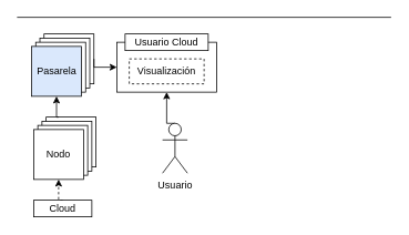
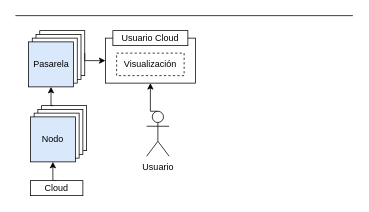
  <mxCell id="0" />
  <mxCell id="1" parent="0" />
- <mxCell id="2" style="edgeStyle=orthogonalEdgeStyle;rounded=0;orthogonalLoop=1;jettySize=auto;html=1;exitX=0.5;exitY=0;exitDx=0;exitDy=0;entryX=0.5;entryY=1;entryDx=0;entryDy=0;dashed=1;" edge="1" parent="1" source="3" target="8"><mxGeometry relative="1" as="geometry" /></mxCell>
+ <mxCell id="2" style="edgeStyle=orthogonalEdgeStyle;rounded=0;orthogonalLoop=1;jettySize=auto;html=1;exitX=0.5;exitY=0;exitDx=0;exitDy=0;entryX=0.5;entryY=1;entryDx=0;entryDy=0;" edge="1" parent="1" source="3" target="8"><mxGeometry relative="1" as="geometry" /></mxCell>
  <mxCell id="3" value="Cloud" style="rounded=0;whiteSpace=wrap;html=1;" vertex="1" parent="1"><mxGeometry x="40" y="240" width="70" height="20" as="geometry" /></mxCell>
  <mxCell id="4" value="" style="group" vertex="1" connectable="0" parent="1"><mxGeometry x="40" y="140" width="75" height="75" as="geometry" /></mxCell>
  <mxCell id="5" value="" style="whiteSpace=wrap;html=1;aspect=fixed;" vertex="1" parent="4"><mxGeometry x="15" width="60" height="60" as="geometry" /></mxCell>
  <mxCell id="6" value="" style="whiteSpace=wrap;html=1;aspect=fixed;" vertex="1" parent="4"><mxGeometry x="10" y="5" width="60" height="60" as="geometry" /></mxCell>
  <mxCell id="7" value="" style="whiteSpace=wrap;html=1;aspect=fixed;" vertex="1" parent="4"><mxGeometry x="5" y="10" width="60" height="60" as="geometry" /></mxCell>
- <mxCell id="8" value="Nodo" style="whiteSpace=wrap;html=1;aspect=fixed;" vertex="1" parent="4"><mxGeometry y="15" width="60" height="60" as="geometry" /></mxCell>
+ <mxCell id="8" value="Nodo" style="whiteSpace=wrap;html=1;aspect=fixed;fillColor=#dae8fc;" vertex="1" parent="4"><mxGeometry y="15" width="60" height="60" as="geometry" /></mxCell>
  <mxCell id="9" value="" style="group" vertex="1" connectable="0" parent="1"><mxGeometry x="37.5" y="40" width="75" height="75" as="geometry" /></mxCell>
  <mxCell id="10" value="" style="whiteSpace=wrap;html=1;aspect=fixed;" vertex="1" parent="9"><mxGeometry x="15" width="60" height="60" as="geometry" /></mxCell>
  <mxCell id="11" value="" style="whiteSpace=wrap;html=1;aspect=fixed;" vertex="1" parent="9"><mxGeometry x="10" y="5" width="60" height="60" as="geometry" /></mxCell>
  <mxCell id="12" value="" style="whiteSpace=wrap;html=1;aspect=fixed;" vertex="1" parent="9"><mxGeometry x="5" y="10" width="60" height="60" as="geometry" /></mxCell>
  <mxCell id="13" value="Pasarela" style="whiteSpace=wrap;html=1;aspect=fixed;fillColor=#dae8fc;" vertex="1" parent="9"><mxGeometry y="15" width="60" height="60" as="geometry" /></mxCell>
  <mxCell id="14" value="" style="group" vertex="1" connectable="0" parent="1"><mxGeometry x="140" y="40" width="120" height="70" as="geometry" /></mxCell>
  <mxCell id="15" value="" style="rounded=0;whiteSpace=wrap;html=1;" vertex="1" parent="14"><mxGeometry y="10" width="120" height="60" as="geometry" /></mxCell>
  <mxCell id="16" value="&lt;div&gt;Usuario Cloud&lt;/div&gt;" style="rounded=0;whiteSpace=wrap;html=1;" vertex="1" parent="14"><mxGeometry x="10" width="100" height="20" as="geometry" /></mxCell>
  <mxCell id="17" value="Visualización" style="rounded=0;whiteSpace=wrap;html=1;dashed=1;" vertex="1" parent="14"><mxGeometry x="15" y="30" width="90" height="30" as="geometry" /></mxCell>
  <mxCell id="18" style="edgeStyle=orthogonalEdgeStyle;rounded=0;orthogonalLoop=1;jettySize=auto;html=1;exitX=0.5;exitY=0;exitDx=0;exitDy=0;exitPerimeter=0;entryX=0.5;entryY=1;entryDx=0;entryDy=0;" edge="1" parent="1" source="19" target="15"><mxGeometry relative="1" as="geometry" /></mxCell>
  <mxCell id="19" value="Usuario" style="shape=umlActor;verticalLabelPosition=bottom;labelBackgroundColor=#ffffff;verticalAlign=top;html=1;outlineConnect=0;" vertex="1" parent="1"><mxGeometry x="195" y="147.5" width="30" height="60" as="geometry" /></mxCell>
  <mxCell id="20" style="edgeStyle=orthogonalEdgeStyle;rounded=0;orthogonalLoop=1;jettySize=auto;html=1;exitX=0.25;exitY=0;exitDx=0;exitDy=0;entryX=0.5;entryY=1;entryDx=0;entryDy=0;" edge="1" parent="1" source="5" target="13"><mxGeometry relative="1" as="geometry" /></mxCell>
  <mxCell id="21" style="edgeStyle=orthogonalEdgeStyle;rounded=0;orthogonalLoop=1;jettySize=auto;html=1;exitX=1;exitY=0.5;exitDx=0;exitDy=0;entryX=0;entryY=0.5;entryDx=0;entryDy=0;" edge="1" parent="1" source="10" target="15"><mxGeometry relative="1" as="geometry"><Array as="points"><mxPoint x="113" y="80" /></Array></mxGeometry></mxCell>
  <mxCell id="22" value="" style="endArrow=none;html=1;" edge="1" parent="1"><mxGeometry width="50" height="50" relative="1" as="geometry"><mxPoint as="sourcePoint" x="20" y="20" /><mxPoint x="470" as="targetPoint" y="20" /></mxGeometry></mxCell>
